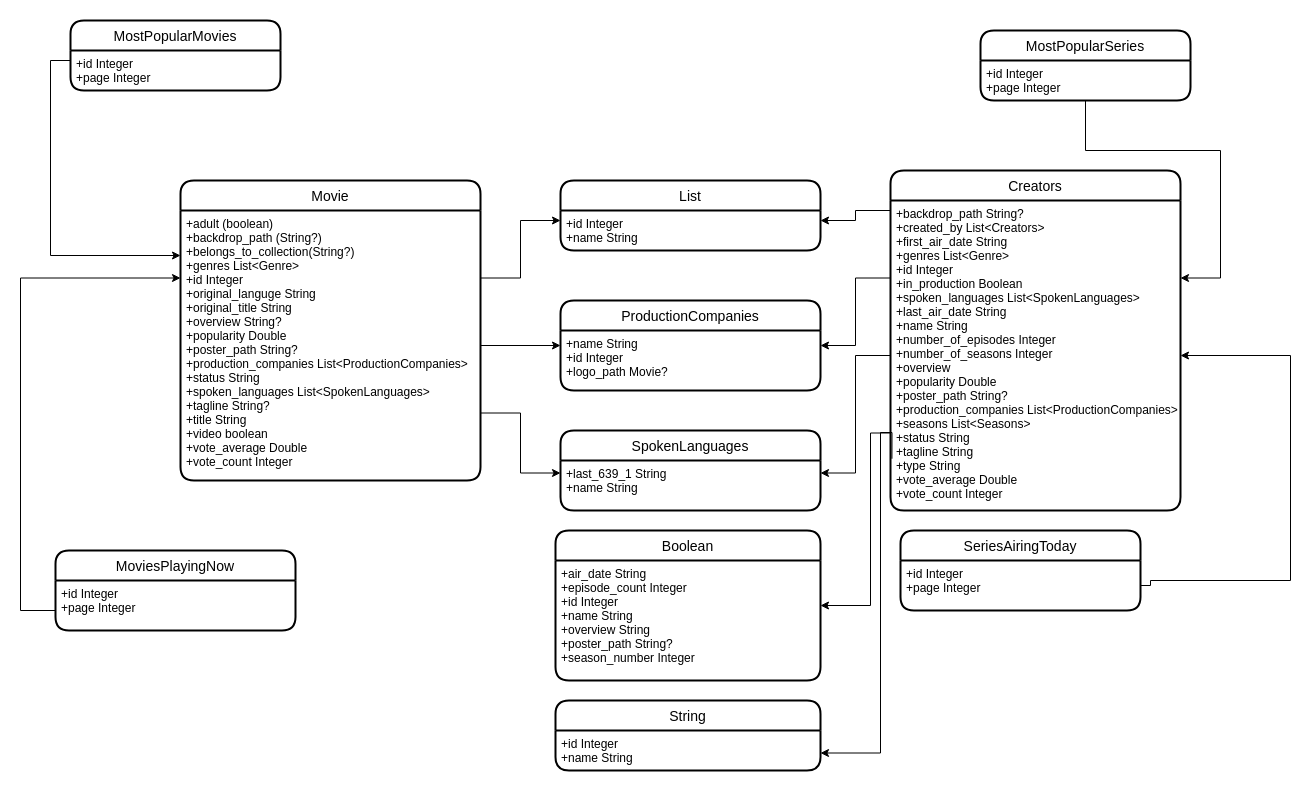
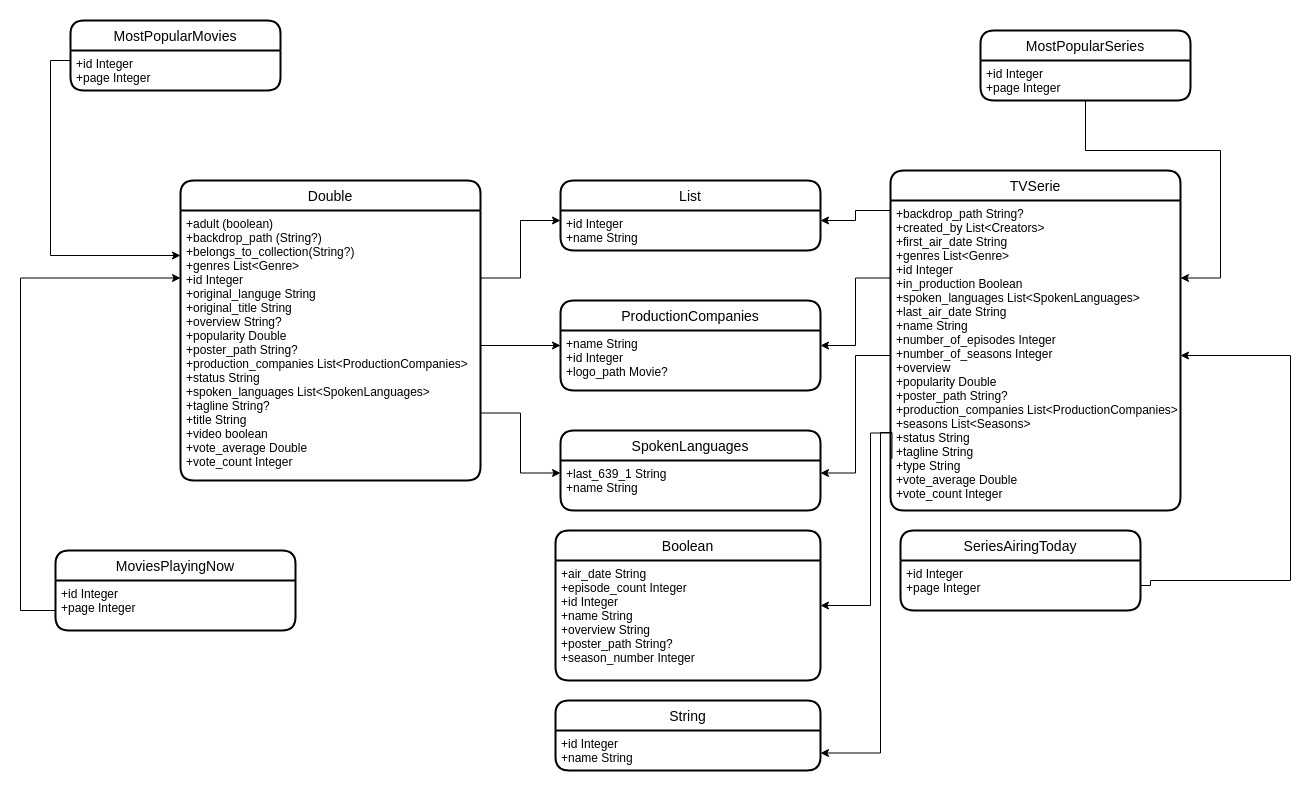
  <mxCell id="0" />
  <mxCell id="1" parent="0" />
- <mxCell id="2" value="Movie" style="swimlane;childLayout=stackLayout;horizontal=1;startSize=30;horizontalStack=0;rounded=1;fontSize=14;fontStyle=0;strokeWidth=2;resizeParent=0;resizeLast=1;shadow=0;dashed=0;align=center;" vertex="1" parent="1"><mxGeometry x="180" y="180" width="300" height="300" as="geometry" /></mxCell>
+ <mxCell id="2" value="Double" style="swimlane;childLayout=stackLayout;horizontal=1;startSize=30;horizontalStack=0;rounded=1;fontSize=14;fontStyle=0;strokeWidth=2;resizeParent=0;resizeLast=1;shadow=0;dashed=0;align=center;" vertex="1" parent="1"><mxGeometry x="180" y="180" width="300" height="300" as="geometry" /></mxCell>
  <mxCell id="3" value="+adult (boolean)&#10;+backdrop_path (String?)&#10;+belongs_to_collection(String?)&#10;+genres List&lt;Genre&gt;&#10;+id Integer&#10;+original_languge String&#10;+original_title String&#10;+overview String?&#10;+popularity Double&#10;+poster_path String?&#10;+production_companies List&lt;ProductionCompanies&gt;&#10;+status String&#10;+spoken_languages List&lt;SpokenLanguages&gt;&#10;+tagline String?&#10;+title String&#10;+video boolean&#10;+vote_average Double&#10;+vote_count Integer" style="align=left;strokeColor=none;fillColor=none;spacingLeft=4;fontSize=12;verticalAlign=top;resizable=0;rotatable=0;part=1;" vertex="1" parent="2"><mxGeometry y="30" width="300" height="270" as="geometry" /></mxCell>
  <mxCell id="4" value="List" style="swimlane;childLayout=stackLayout;horizontal=1;startSize=30;horizontalStack=0;rounded=1;fontSize=14;fontStyle=0;strokeWidth=2;resizeParent=0;resizeLast=1;shadow=0;dashed=0;align=center;" vertex="1" parent="1"><mxGeometry x="560" y="180" width="260" height="70" as="geometry" /></mxCell>
  <mxCell id="5" value="+id Integer&#10;+name String" style="align=left;strokeColor=none;fillColor=none;spacingLeft=4;fontSize=12;verticalAlign=top;resizable=0;rotatable=0;part=1;" vertex="1" parent="4"><mxGeometry y="30" width="260" height="40" as="geometry" /></mxCell>
  <mxCell id="6" value="ProductionCompanies" style="swimlane;childLayout=stackLayout;horizontal=1;startSize=30;horizontalStack=0;rounded=1;fontSize=14;fontStyle=0;strokeWidth=2;resizeParent=0;resizeLast=1;shadow=0;dashed=0;align=center;" vertex="1" parent="1"><mxGeometry x="560" y="300" width="260" height="90" as="geometry" /></mxCell>
  <mxCell id="7" value="+name String&#10;+id Integer&#10;+logo_path Movie?&#10;" style="align=left;strokeColor=none;fillColor=none;spacingLeft=4;fontSize=12;verticalAlign=top;resizable=0;rotatable=0;part=1;" vertex="1" parent="6"><mxGeometry y="30" width="260" height="60" as="geometry" /></mxCell>
  <mxCell id="8" style="edgeStyle=orthogonalEdgeStyle;rounded=0;orthogonalLoop=1;jettySize=auto;html=1;exitX=1;exitY=0.5;exitDx=0;exitDy=0;entryX=0;entryY=0.25;entryDx=0;entryDy=0;" edge="1" parent="1" source="3" target="7"><mxGeometry relative="1" as="geometry" /></mxCell>
  <mxCell id="9" style="edgeStyle=orthogonalEdgeStyle;rounded=0;orthogonalLoop=1;jettySize=auto;html=1;exitX=1;exitY=0.25;exitDx=0;exitDy=0;entryX=0;entryY=0.25;entryDx=0;entryDy=0;" edge="1" parent="1" source="3" target="5"><mxGeometry relative="1" as="geometry" /></mxCell>
  <mxCell id="10" value="SpokenLanguages" style="swimlane;childLayout=stackLayout;horizontal=1;startSize=30;horizontalStack=0;rounded=1;fontSize=14;fontStyle=0;strokeWidth=2;resizeParent=0;resizeLast=1;shadow=0;dashed=0;align=center;" vertex="1" parent="1"><mxGeometry x="560" y="430" width="260" height="80" as="geometry" /></mxCell>
  <mxCell id="11" value="+last_639_1 String&#10;+name String" style="align=left;strokeColor=none;fillColor=none;spacingLeft=4;fontSize=12;verticalAlign=top;resizable=0;rotatable=0;part=1;" vertex="1" parent="10"><mxGeometry y="30" width="260" height="50" as="geometry" /></mxCell>
  <mxCell id="12" style="edgeStyle=orthogonalEdgeStyle;rounded=0;orthogonalLoop=1;jettySize=auto;html=1;exitX=1;exitY=0.75;exitDx=0;exitDy=0;entryX=0;entryY=0.25;entryDx=0;entryDy=0;" edge="1" parent="1" source="3" target="11"><mxGeometry relative="1" as="geometry" /></mxCell>
- <mxCell id="13" value="Creators" style="swimlane;childLayout=stackLayout;horizontal=1;startSize=30;horizontalStack=0;rounded=1;fontSize=14;fontStyle=0;strokeWidth=2;resizeParent=0;resizeLast=1;shadow=0;dashed=0;align=center;" vertex="1" parent="1"><mxGeometry x="890" y="170" width="290" height="340" as="geometry" /></mxCell>
+ <mxCell id="13" value="TVSerie" style="swimlane;childLayout=stackLayout;horizontal=1;startSize=30;horizontalStack=0;rounded=1;fontSize=14;fontStyle=0;strokeWidth=2;resizeParent=0;resizeLast=1;shadow=0;dashed=0;align=center;" vertex="1" parent="1"><mxGeometry x="890" y="170" width="290" height="340" as="geometry" /></mxCell>
  <mxCell id="14" value="+backdrop_path String?&#10;+created_by List&lt;Creators&gt;&#10;+first_air_date String&#10;+genres List&lt;Genre&gt;&#10;+id Integer&#10;+in_production Boolean&#10;+spoken_languages List&lt;SpokenLanguages&gt;&#10;+last_air_date String&#10;+name String&#10;+number_of_episodes Integer&#10;+number_of_seasons Integer&#10;+overview&#10;+popularity Double&#10;+poster_path String?&#10;+production_companies List&lt;ProductionCompanies&gt;&#10;+seasons List&lt;Seasons&gt;&#10;+status String&#10;+tagline String&#10;+type String&#10;+vote_average Double&#10;+vote_count Integer" style="align=left;strokeColor=none;fillColor=none;spacingLeft=4;fontSize=12;verticalAlign=top;resizable=0;rotatable=0;part=1;" vertex="1" parent="13"><mxGeometry y="30" width="290" height="310" as="geometry" /></mxCell>
  <mxCell id="15" style="edgeStyle=orthogonalEdgeStyle;rounded=0;orthogonalLoop=1;jettySize=auto;html=1;exitX=0;exitY=0;exitDx=0;exitDy=0;entryX=1;entryY=0.25;entryDx=0;entryDy=0;" edge="1" parent="1" source="14" target="5"><mxGeometry relative="1" as="geometry"><Array as="points"><mxPoint x="855" y="210" /><mxPoint x="855" y="220" /></Array></mxGeometry></mxCell>
  <mxCell id="16" style="edgeStyle=orthogonalEdgeStyle;rounded=0;orthogonalLoop=1;jettySize=auto;html=1;exitX=0;exitY=0.25;exitDx=0;exitDy=0;entryX=1;entryY=0.25;entryDx=0;entryDy=0;" edge="1" parent="1" source="14" target="7"><mxGeometry relative="1" as="geometry" /></mxCell>
  <mxCell id="17" style="edgeStyle=orthogonalEdgeStyle;rounded=0;orthogonalLoop=1;jettySize=auto;html=1;exitX=0;exitY=0.5;exitDx=0;exitDy=0;entryX=1;entryY=0.25;entryDx=0;entryDy=0;" edge="1" parent="1" source="14" target="11"><mxGeometry relative="1" as="geometry" /></mxCell>
  <mxCell id="18" value="Boolean" style="swimlane;childLayout=stackLayout;horizontal=1;startSize=30;horizontalStack=0;rounded=1;fontSize=14;fontStyle=0;strokeWidth=2;resizeParent=0;resizeLast=1;shadow=0;dashed=0;align=center;" vertex="1" parent="1"><mxGeometry x="555" y="530" width="265" height="150" as="geometry" /></mxCell>
  <mxCell id="19" value="+air_date String&#10;+episode_count Integer&#10;+id Integer&#10;+name String&#10;+overview String&#10;+poster_path String?&#10;+season_number Integer" style="align=left;strokeColor=none;fillColor=none;spacingLeft=4;fontSize=12;verticalAlign=top;resizable=0;rotatable=0;part=1;" vertex="1" parent="18"><mxGeometry y="30" width="265" height="120" as="geometry" /></mxCell>
  <mxCell id="20" style="edgeStyle=orthogonalEdgeStyle;rounded=0;orthogonalLoop=1;jettySize=auto;html=1;exitX=0;exitY=0.75;exitDx=0;exitDy=0;entryX=1;entryY=0.5;entryDx=0;entryDy=0;" edge="1" parent="1" source="14" target="18"><mxGeometry relative="1" as="geometry"><Array as="points"><mxPoint x="870" y="432" /><mxPoint x="870" y="605" /></Array></mxGeometry></mxCell>
  <mxCell id="21" value="String" style="swimlane;childLayout=stackLayout;horizontal=1;startSize=30;horizontalStack=0;rounded=1;fontSize=14;fontStyle=0;strokeWidth=2;resizeParent=0;resizeLast=1;shadow=0;dashed=0;align=center;" vertex="1" parent="1"><mxGeometry x="555" y="700" width="265" height="70" as="geometry" /></mxCell>
  <mxCell id="22" value="+id Integer&#10;+name String" style="align=left;strokeColor=none;fillColor=none;spacingLeft=4;fontSize=12;verticalAlign=top;resizable=0;rotatable=0;part=1;" vertex="1" parent="21"><mxGeometry y="30" width="265" height="40" as="geometry" /></mxCell>
  <mxCell id="23" style="edgeStyle=orthogonalEdgeStyle;rounded=0;orthogonalLoop=1;jettySize=auto;html=1;exitX=0.005;exitY=0.833;exitDx=0;exitDy=0;entryX=1;entryY=0.75;entryDx=0;entryDy=0;exitPerimeter=0;" edge="1" parent="1" source="14" target="21"><mxGeometry relative="1" as="geometry"><Array as="points"><mxPoint x="892" y="432" /><mxPoint x="880" y="432" /><mxPoint x="880" y="753" /></Array></mxGeometry></mxCell>
  <mxCell id="24" value="MostPopularMovies" style="swimlane;childLayout=stackLayout;horizontal=1;startSize=30;horizontalStack=0;rounded=1;fontSize=14;fontStyle=0;strokeWidth=2;resizeParent=0;resizeLast=1;shadow=0;dashed=0;align=center;" vertex="1" parent="1"><mxGeometry x="70" y="20" width="210" height="70" as="geometry" /></mxCell>
  <mxCell id="25" value="+id Integer&#10;+page Integer" style="align=left;strokeColor=none;fillColor=none;spacingLeft=4;fontSize=12;verticalAlign=top;resizable=0;rotatable=0;part=1;" vertex="1" parent="24"><mxGeometry y="30" width="210" height="40" as="geometry" /></mxCell>
  <mxCell id="26" style="edgeStyle=orthogonalEdgeStyle;rounded=0;orthogonalLoop=1;jettySize=auto;html=1;exitX=0;exitY=0.25;exitDx=0;exitDy=0;entryX=0;entryY=0.25;entryDx=0;entryDy=0;" edge="1" parent="1" source="25" target="2"><mxGeometry relative="1" as="geometry" /></mxCell>
  <mxCell id="27" style="edgeStyle=orthogonalEdgeStyle;rounded=0;orthogonalLoop=1;jettySize=auto;html=1;entryX=0;entryY=0.25;entryDx=0;entryDy=0;" edge="1" parent="1" source="28" target="3"><mxGeometry relative="1" as="geometry"><Array as="points"><mxPoint x="20" y="610" /><mxPoint x="20" y="278" /></Array></mxGeometry></mxCell>
  <mxCell id="28" value="MoviesPlayingNow" style="swimlane;childLayout=stackLayout;horizontal=1;startSize=30;horizontalStack=0;rounded=1;fontSize=14;fontStyle=0;strokeWidth=2;resizeParent=0;resizeLast=1;shadow=0;dashed=0;align=center;" vertex="1" parent="1"><mxGeometry x="55" y="550" width="240" height="80" as="geometry" /></mxCell>
  <mxCell id="29" value="+id Integer&#10;+page Integer" style="align=left;strokeColor=none;fillColor=none;spacingLeft=4;fontSize=12;verticalAlign=top;resizable=0;rotatable=0;part=1;" vertex="1" parent="28"><mxGeometry y="30" width="240" height="50" as="geometry" /></mxCell>
  <mxCell id="30" value="MostPopularSeries" style="swimlane;childLayout=stackLayout;horizontal=1;startSize=30;horizontalStack=0;rounded=1;fontSize=14;fontStyle=0;strokeWidth=2;resizeParent=0;resizeLast=1;shadow=0;dashed=0;align=center;" vertex="1" parent="1"><mxGeometry x="980" y="30" width="210" height="70" as="geometry" /></mxCell>
  <mxCell id="31" value="+id Integer&#10;+page Integer" style="align=left;strokeColor=none;fillColor=none;spacingLeft=4;fontSize=12;verticalAlign=top;resizable=0;rotatable=0;part=1;" vertex="1" parent="30"><mxGeometry y="30" width="210" height="40" as="geometry" /></mxCell>
  <mxCell id="32" style="edgeStyle=orthogonalEdgeStyle;rounded=0;orthogonalLoop=1;jettySize=auto;html=1;entryX=1;entryY=0.25;entryDx=0;entryDy=0;" edge="1" parent="1" source="31" target="14"><mxGeometry relative="1" as="geometry"><Array as="points"><mxPoint x="1085" y="150" /><mxPoint x="1220" y="150" /><mxPoint x="1220" y="277" /></Array></mxGeometry></mxCell>
  <mxCell id="33" value="SeriesAiringToday" style="swimlane;childLayout=stackLayout;horizontal=1;startSize=30;horizontalStack=0;rounded=1;fontSize=14;fontStyle=0;strokeWidth=2;resizeParent=0;resizeLast=1;shadow=0;dashed=0;align=center;" vertex="1" parent="1"><mxGeometry x="900" y="530" width="240" height="80" as="geometry" /></mxCell>
  <mxCell id="34" value="+id Integer&#10;+page Integer" style="align=left;strokeColor=none;fillColor=none;spacingLeft=4;fontSize=12;verticalAlign=top;resizable=0;rotatable=0;part=1;" vertex="1" parent="33"><mxGeometry y="30" width="240" height="50" as="geometry" /></mxCell>
  <mxCell id="35" style="edgeStyle=orthogonalEdgeStyle;rounded=0;orthogonalLoop=1;jettySize=auto;html=1;entryX=1;entryY=0.5;entryDx=0;entryDy=0;" edge="1" parent="1" source="34" target="14"><mxGeometry relative="1" as="geometry"><Array as="points"><mxPoint x="1150" y="585" /><mxPoint x="1150" y="580" /><mxPoint x="1290" y="580" /><mxPoint x="1290" y="355" /></Array></mxGeometry></mxCell>
